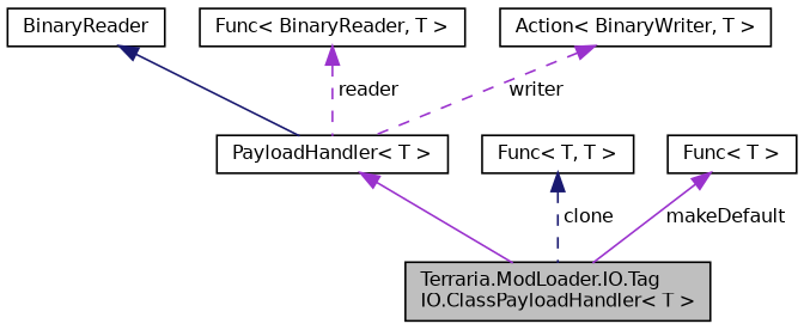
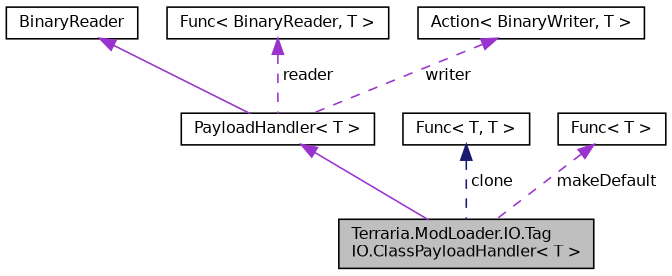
  digraph {
    node [color=black fillcolor=white fontname=Helvetica fontsize=10 shape=record style=filled]
    edge [color=darkorchid3 dir=back fontname=Helvetica fontsize=10 labelfontname=Helvetica labelfontsize=10 style=dashed]
    n1 [fillcolor=grey75 fontcolor=black height=0.2 label="Terraria.ModLoader.IO.Tag\lIO.ClassPayloadHandler\< T \>" width=0.4]
    n2 [height=0.2 label="PayloadHandler\< T \>" width=0.4]
    n3 [height=0.2 label=BinaryReader width=0.4]
    n4 [height=0.2 label="Func\< BinaryReader, T \>" width=0.4]
    n5 [height=0.2 label="Action\< BinaryWriter, T \>" width=0.4]
    n6 [height=0.2 label="Func\< T, T \>" width=0.4]
    n7 [height=0.2 label="Func\< T \>" width=0.4]
    n2 -> n1 [style=solid]
-   n3 -> n2 [color=midnightblue style=solid]
+   n3 -> n2 [style=solid]
    n4 -> n2 [label=" reader"]
    n5 -> n2 [label=" writer"]
    n6 -> n1 [color=midnightblue label=" clone"]
-   n7 -> n1 [label=" makeDefault" style=solid]
+   n7 -> n1 [label=" makeDefault"]
  }
